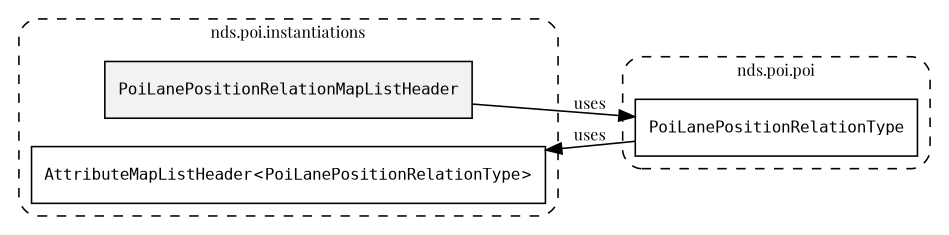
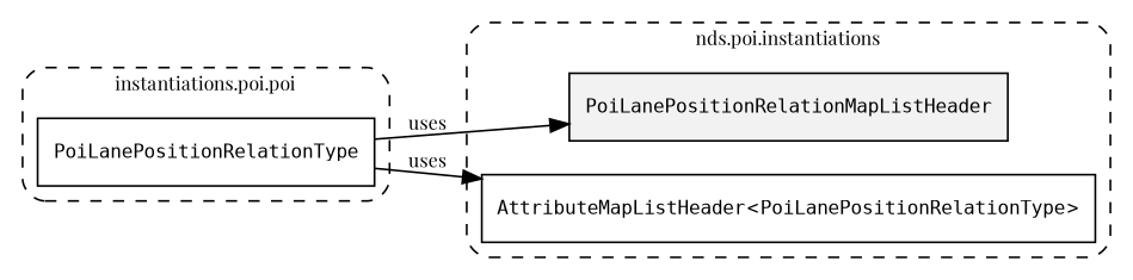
  digraph {
    fontname="Playfair Display"
    fontsize=10
    rankdir=LR
    node [fontname="Playfair Display" fontsize=10 shape=box]
    edge [fontname="Playfair Display" fontsize=10]
    n1 [fillcolor="#0000000D" label=<<font face="monospace"><table align="center" border="0" cellspacing="0" cellpadding="0"><tr><td href="../../../content/packages/nds.poi.instantiations.html#InstantiateType-PoiLanePositionRelationMapListHeader" title="InstantiateType defined in nds.poi.instantiations">PoiLanePositionRelationMapListHeader</td></tr></table></font>> style=filled]
    n2 [label=<<font face="monospace"><table align="center" border="0" cellspacing="0" cellpadding="0"><tr><td href="../../../content/packages/nds.core.attributemap.html#Structure-AttributeMapListHeader" title="Structure defined in nds.core.attributemap">AttributeMapListHeader</td><td>&lt;</td><td><table align="center" border="0" cellspacing="0" cellpadding="0"><tr><td href="../../../content/packages/nds.poi.poi.html#Enum-PoiLanePositionRelationType" title="Enum defined in nds.poi.poi">PoiLanePositionRelationType</td></tr></table></td><td>&gt;</td></tr></table></font>>]
    n3 [label=<<font face="monospace"><table align="center" border="0" cellspacing="0" cellpadding="0"><tr><td href="../../../content/packages/nds.poi.poi.html#Enum-PoiLanePositionRelationType" title="Enum defined in nds.poi.poi">PoiLanePositionRelationType</td></tr></table></font>>]
    subgraph cluster_1 {
      label="nds.poi.instantiations"
      style="dashed, rounded"
      n1
      n2
    }
    subgraph cluster_2 {
-     label="nds.poi.poi"
+     label="instantiations.poi.poi"
      style="dashed, rounded"
      n3
    }
-   n1 -> n3 [label=uses]
+   n3 -> n1 [label=uses]
    n3 -> n2 [label=uses]
  }
